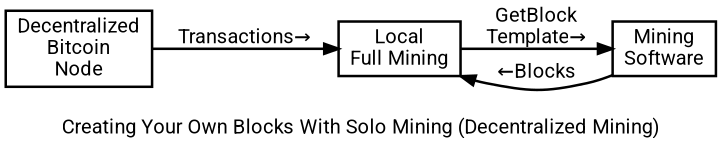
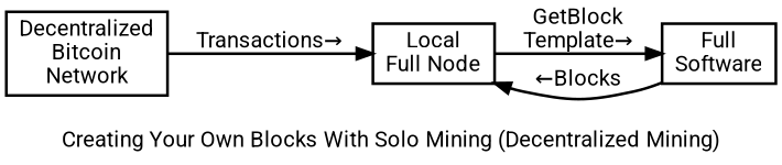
  digraph {
    fontname=Roboto
    label=" \nCreating Your Own Blocks With Solo Mining (Decentralized Mining)"
    nodesep=0.5
    penwidth=1.75
    rankdir=LR
    node [fontname=Roboto penwidth=1.75 shape=box]
    edge [fontname=Roboto penwidth=1.75]
-   n1 [label="Decentralized\nBitcoin\nNode"]
-   n2 [label="Local\nFull Mining"]
-   n3 [label="Mining\nSoftware"]
+   n1 [label="Decentralized\nBitcoin\nNetwork"]
+   n2 [label="Local\nFull Node"]
+   n3 [label="Full\nSoftware"]
    n1 -> n2 [label="Transactions→"]
    n2 -> n3 [label="GetBlock\nTemplate→"]
    n3 -> n2 [constraint=false label="←Blocks"]
  }
